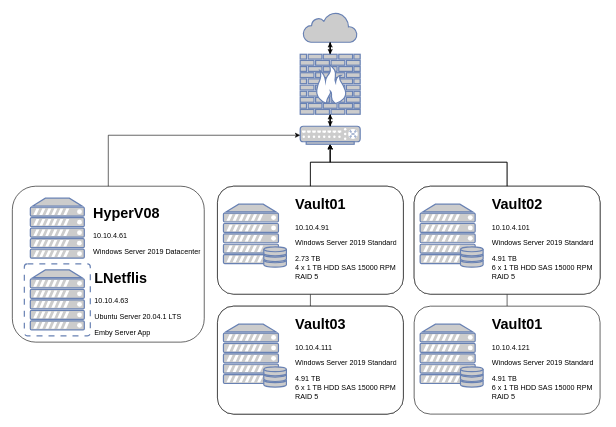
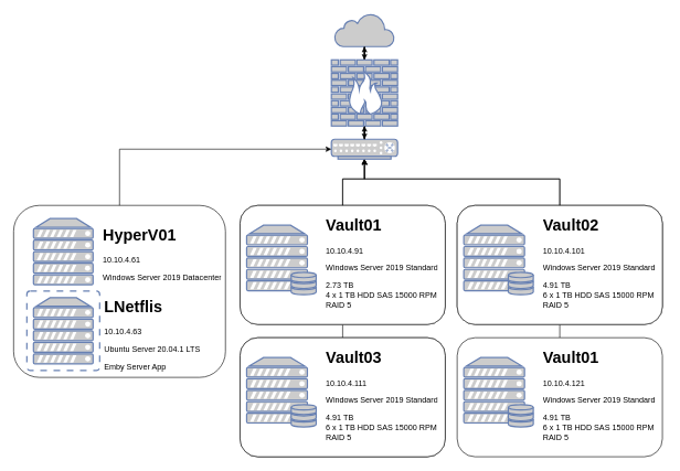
  <mxCell id="0" />
  <mxCell id="1" parent="0" />
  <mxCell id="2" style="edgeStyle=orthogonalEdgeStyle;rounded=0;orthogonalLoop=1;jettySize=auto;html=1;" parent="1" source="42" edge="1"><mxGeometry relative="1" as="geometry"><mxPoint x="550" y="240" as="targetPoint" /><Array as="points"><mxPoint x="845" y="270" /><mxPoint x="550" y="270" /></Array></mxGeometry></mxCell>
  <mxCell id="3" style="edgeStyle=orthogonalEdgeStyle;rounded=0;orthogonalLoop=1;jettySize=auto;html=1;entryX=0.5;entryY=1;entryDx=0;entryDy=0;entryPerimeter=0;fontStyle=1" parent="1" source="28" target="7" edge="1"><mxGeometry relative="1" as="geometry"><Array as="points"><mxPoint x="517" y="270" /><mxPoint x="550" y="270" /></Array></mxGeometry></mxCell>
  <mxCell id="4" style="edgeStyle=orthogonalEdgeStyle;rounded=0;orthogonalLoop=1;jettySize=auto;html=1;entryX=0.5;entryY=0;entryDx=0;entryDy=0;entryPerimeter=0;" parent="1" source="5" target="10" edge="1"><mxGeometry relative="1" as="geometry" /></mxCell>
  <mxCell id="5" value="" style="html=1;outlineConnect=0;fillColor=#CCCCCC;strokeColor=#6881B3;gradientColor=none;gradientDirection=north;strokeWidth=2;shape=mxgraph.networks.cloud;fontColor=#ffffff;" parent="1" vertex="1"><mxGeometry x="505" y="20" width="90" height="50" as="geometry" /></mxCell>
  <mxCell id="6" style="edgeStyle=orthogonalEdgeStyle;rounded=0;orthogonalLoop=1;jettySize=auto;html=1;" parent="1" source="7" target="10" edge="1"><mxGeometry relative="1" as="geometry" /></mxCell>
  <mxCell id="7" value="" style="fontColor=#0066CC;verticalAlign=top;verticalLabelPosition=bottom;labelPosition=center;align=center;html=1;outlineConnect=0;fillColor=#CCCCCC;strokeColor=#6881B3;gradientColor=none;gradientDirection=north;strokeWidth=2;shape=mxgraph.networks.switch;" parent="1" vertex="1"><mxGeometry x="500" y="210" width="100" height="30" as="geometry" /></mxCell>
  <mxCell id="8" style="edgeStyle=orthogonalEdgeStyle;rounded=0;orthogonalLoop=1;jettySize=auto;html=1;" parent="1" source="10" target="5" edge="1"><mxGeometry relative="1" as="geometry" /></mxCell>
  <mxCell id="9" style="edgeStyle=orthogonalEdgeStyle;rounded=0;orthogonalLoop=1;jettySize=auto;html=1;" parent="1" source="10" target="7" edge="1"><mxGeometry relative="1" as="geometry" /></mxCell>
  <mxCell id="10" value="" style="fontColor=#0066CC;verticalAlign=top;verticalLabelPosition=bottom;labelPosition=center;align=center;html=1;outlineConnect=0;fillColor=#CCCCCC;strokeColor=#6881B3;gradientColor=none;gradientDirection=north;strokeWidth=2;shape=mxgraph.networks.firewall;" parent="1" vertex="1"><mxGeometry x="500" y="90" width="100" height="100" as="geometry" /></mxCell>
  <mxCell id="11" value="" style="group" parent="1" vertex="1" connectable="0"><mxGeometry x="20" y="310" width="342" height="260" as="geometry" /></mxCell>
  <mxCell id="12" value="" style="rounded=1;whiteSpace=wrap;html=1;" parent="11" vertex="1"><mxGeometry width="320" height="260" as="geometry" /></mxCell>
  <mxCell id="13" value="" style="fontColor=#0066CC;verticalAlign=top;verticalLabelPosition=bottom;labelPosition=center;align=center;html=1;outlineConnect=0;fillColor=#CCCCCC;strokeColor=#6881B3;gradientColor=none;gradientDirection=north;strokeWidth=2;shape=mxgraph.networks.server;" parent="11" vertex="1"><mxGeometry x="30" y="20" width="90" height="100" as="geometry" /></mxCell>
  <mxCell id="14" value="" style="fontColor=#0066CC;verticalAlign=top;verticalLabelPosition=bottom;labelPosition=center;align=center;html=1;outlineConnect=0;fillColor=#CCCCCC;strokeColor=#6881B3;gradientColor=none;gradientDirection=north;strokeWidth=2;shape=mxgraph.networks.virtual_server;" parent="11" vertex="1"><mxGeometry x="20" y="129.5" width="110" height="120" as="geometry" /></mxCell>
- <mxCell id="15" value="&lt;h1&gt;HyperV08&lt;/h1&gt;&lt;p&gt;10.10.4.61&lt;/p&gt;&lt;p&gt;Windows Server 2019 Datacenter&lt;/p&gt;&lt;p&gt;&lt;br&gt;&lt;/p&gt;" style="text;html=1;strokeColor=none;fillColor=none;spacing=5;spacingTop=-20;whiteSpace=wrap;overflow=hidden;rounded=0;" parent="11" vertex="1"><mxGeometry x="130" y="24.5" width="210" height="105" as="geometry" /></mxCell>
+ <mxCell id="15" value="&lt;h1&gt;HyperV01&lt;/h1&gt;&lt;p&gt;10.10.4.61&lt;/p&gt;&lt;p&gt;Windows Server 2019 Datacenter&lt;/p&gt;&lt;p&gt;&lt;br&gt;&lt;/p&gt;" style="text;html=1;strokeColor=none;fillColor=none;spacing=5;spacingTop=-20;whiteSpace=wrap;overflow=hidden;rounded=0;" parent="11" vertex="1"><mxGeometry x="130" y="24.5" width="210" height="105" as="geometry" /></mxCell>
  <mxCell id="16" value="&lt;h1&gt;LNetflis&lt;br&gt;&lt;/h1&gt;&lt;p&gt;10.10.4.63&lt;/p&gt;&lt;p&gt;Ubuntu Server 20.04.1 LTS&lt;/p&gt;&lt;p&gt;Emby Server App&lt;br&gt;&lt;/p&gt;&lt;p&gt;&lt;br&gt;&lt;/p&gt;" style="text;html=1;strokeColor=none;fillColor=none;spacing=5;spacingTop=-20;whiteSpace=wrap;overflow=hidden;rounded=0;" parent="11" vertex="1"><mxGeometry x="132" y="134" width="210" height="126" as="geometry" /></mxCell>
  <mxCell id="17" value="" style="group" parent="1" vertex="1" connectable="0"><mxGeometry x="362" y="310" width="315" height="180" as="geometry" /></mxCell>
  <mxCell id="18" value="" style="rounded=1;whiteSpace=wrap;html=1;" parent="17" vertex="1"><mxGeometry width="310" height="180" as="geometry" /></mxCell>
  <mxCell id="19" value="" style="fontColor=#0066CC;verticalAlign=top;verticalLabelPosition=bottom;labelPosition=center;align=center;html=1;outlineConnect=0;fillColor=#CCCCCC;strokeColor=#6881B3;gradientColor=none;gradientDirection=north;strokeWidth=2;shape=mxgraph.networks.server_storage;" parent="17" vertex="1"><mxGeometry x="10" y="30" width="105" height="105" as="geometry" /></mxCell>
  <mxCell id="20" value="&lt;h1&gt;Vault01&lt;/h1&gt;&lt;p&gt;10.10.4.91&lt;/p&gt;&lt;p&gt;Windows Server 2019 Standard&lt;/p&gt;&lt;div&gt;2.73 TB &lt;br&gt;&lt;/div&gt;&lt;div&gt;4 x 1 TB HDD SAS 15000 RPM&lt;/div&gt;&lt;div&gt;RAID 5&lt;br&gt;&lt;/div&gt;" style="text;html=1;strokeColor=none;fillColor=none;spacing=5;spacingTop=-20;whiteSpace=wrap;overflow=hidden;rounded=0;" parent="17" vertex="1"><mxGeometry x="125" y="11.25" width="190" height="157.5" as="geometry" /></mxCell>
  <mxCell id="21" value="" style="rounded=1;whiteSpace=wrap;html=1;" parent="17" vertex="1"><mxGeometry width="310" height="180" as="geometry" /></mxCell>
  <mxCell id="22" value="" style="fontColor=#0066CC;verticalAlign=top;verticalLabelPosition=bottom;labelPosition=center;align=center;html=1;outlineConnect=0;fillColor=#CCCCCC;strokeColor=#6881B3;gradientColor=none;gradientDirection=north;strokeWidth=2;shape=mxgraph.networks.server_storage;" parent="17" vertex="1"><mxGeometry x="10" y="30" width="105" height="105" as="geometry" /></mxCell>
  <mxCell id="23" value="&lt;h1&gt;Vault01&lt;/h1&gt;&lt;p&gt;10.10.4.91&lt;/p&gt;&lt;p&gt;Windows Server 2019 Standard&lt;/p&gt;&lt;div&gt;2.73 TB &lt;br&gt;&lt;/div&gt;&lt;div&gt;4 x 1 TB HDD SAS 15000 RPM&lt;/div&gt;&lt;div&gt;RAID 5&lt;br&gt;&lt;/div&gt;" style="text;html=1;strokeColor=none;fillColor=none;spacing=5;spacingTop=-20;whiteSpace=wrap;overflow=hidden;rounded=0;" parent="17" vertex="1"><mxGeometry x="125" y="11.25" width="190" height="157.5" as="geometry" /></mxCell>
  <mxCell id="24" value="" style="group" parent="1" vertex="1" connectable="0"><mxGeometry x="362" y="510" width="315" height="180" as="geometry" /></mxCell>
  <mxCell id="25" value="" style="rounded=1;whiteSpace=wrap;html=1;" parent="24" vertex="1"><mxGeometry width="310" height="180" as="geometry" /></mxCell>
  <mxCell id="26" value="" style="fontColor=#0066CC;verticalAlign=top;verticalLabelPosition=bottom;labelPosition=center;align=center;html=1;outlineConnect=0;fillColor=#CCCCCC;strokeColor=#6881B3;gradientColor=none;gradientDirection=north;strokeWidth=2;shape=mxgraph.networks.server_storage;" parent="24" vertex="1"><mxGeometry x="10" y="30" width="105" height="105" as="geometry" /></mxCell>
  <mxCell id="27" value="&lt;h1&gt;Vault01&lt;/h1&gt;&lt;p&gt;10.10.4.91&lt;/p&gt;&lt;p&gt;Windows Server 2019 Standard&lt;/p&gt;&lt;div&gt;2.73 TB &lt;br&gt;&lt;/div&gt;&lt;div&gt;4 x 1 TB HDD SAS 15000 RPM&lt;/div&gt;&lt;div&gt;RAID 5&lt;br&gt;&lt;/div&gt;" style="text;html=1;strokeColor=none;fillColor=none;spacing=5;spacingTop=-20;whiteSpace=wrap;overflow=hidden;rounded=0;" parent="24" vertex="1"><mxGeometry x="125" y="11.25" width="190" height="157.5" as="geometry" /></mxCell>
  <mxCell id="28" value="" style="rounded=1;whiteSpace=wrap;html=1;" parent="24" vertex="1"><mxGeometry width="310" height="180" as="geometry" /></mxCell>
  <mxCell id="29" value="" style="fontColor=#0066CC;verticalAlign=top;verticalLabelPosition=bottom;labelPosition=center;align=center;html=1;outlineConnect=0;fillColor=#CCCCCC;strokeColor=#6881B3;gradientColor=none;gradientDirection=north;strokeWidth=2;shape=mxgraph.networks.server_storage;" parent="24" vertex="1"><mxGeometry x="10" y="30" width="105" height="105" as="geometry" /></mxCell>
  <mxCell id="30" value="&lt;h1&gt;Vault03&lt;/h1&gt;&lt;p&gt;10.10.4.111&lt;/p&gt;&lt;p&gt;Windows Server 2019 Standard&lt;/p&gt;&lt;div&gt;4.91 TB &lt;br&gt;&lt;/div&gt;&lt;div&gt;6 x 1 TB HDD SAS 15000 RPM&lt;/div&gt;&lt;div&gt;RAID 5&lt;br&gt;&lt;/div&gt;" style="text;html=1;strokeColor=none;fillColor=none;spacing=5;spacingTop=-20;whiteSpace=wrap;overflow=hidden;rounded=0;" parent="24" vertex="1"><mxGeometry x="125" y="11.25" width="190" height="157.5" as="geometry" /></mxCell>
  <mxCell id="31" value="" style="group" parent="1" vertex="1" connectable="0"><mxGeometry x="690" y="310" width="315" height="180" as="geometry" /></mxCell>
  <mxCell id="32" value="" style="rounded=1;whiteSpace=wrap;html=1;" parent="31" vertex="1"><mxGeometry width="310" height="180" as="geometry" /></mxCell>
  <mxCell id="33" value="" style="fontColor=#0066CC;verticalAlign=top;verticalLabelPosition=bottom;labelPosition=center;align=center;html=1;outlineConnect=0;fillColor=#CCCCCC;strokeColor=#6881B3;gradientColor=none;gradientDirection=north;strokeWidth=2;shape=mxgraph.networks.server_storage;" parent="31" vertex="1"><mxGeometry x="10" y="30" width="105" height="105" as="geometry" /></mxCell>
  <mxCell id="34" value="&lt;h1&gt;Vault01&lt;/h1&gt;&lt;p&gt;10.10.4.91&lt;/p&gt;&lt;p&gt;Windows Server 2019 Standard&lt;/p&gt;&lt;div&gt;2.73 TB &lt;br&gt;&lt;/div&gt;&lt;div&gt;4 x 1 TB HDD SAS 15000 RPM&lt;/div&gt;&lt;div&gt;RAID 5&lt;br&gt;&lt;/div&gt;" style="text;html=1;strokeColor=none;fillColor=none;spacing=5;spacingTop=-20;whiteSpace=wrap;overflow=hidden;rounded=0;" parent="31" vertex="1"><mxGeometry x="125" y="11.25" width="190" height="157.5" as="geometry" /></mxCell>
  <mxCell id="35" value="" style="rounded=1;whiteSpace=wrap;html=1;" parent="31" vertex="1"><mxGeometry width="310" height="180" as="geometry" /></mxCell>
  <mxCell id="36" value="" style="fontColor=#0066CC;verticalAlign=top;verticalLabelPosition=bottom;labelPosition=center;align=center;html=1;outlineConnect=0;fillColor=#CCCCCC;strokeColor=#6881B3;gradientColor=none;gradientDirection=north;strokeWidth=2;shape=mxgraph.networks.server_storage;" parent="31" vertex="1"><mxGeometry x="10" y="30" width="105" height="105" as="geometry" /></mxCell>
  <mxCell id="37" value="&lt;h1&gt;Vault02&lt;/h1&gt;&lt;p&gt;10.10.4.101&lt;/p&gt;&lt;p&gt;Windows Server 2019 Standard&lt;/p&gt;&lt;div&gt;4.91 TB &lt;br&gt;&lt;/div&gt;&lt;div&gt;6 x 1 TB HDD SAS 15000 RPM&lt;/div&gt;&lt;div&gt;RAID 5&lt;br&gt;&lt;/div&gt;" style="text;html=1;strokeColor=none;fillColor=none;spacing=5;spacingTop=-20;whiteSpace=wrap;overflow=hidden;rounded=0;" parent="31" vertex="1"><mxGeometry x="125" y="11.25" width="190" height="157.5" as="geometry" /></mxCell>
  <mxCell id="38" value="" style="group" parent="1" vertex="1" connectable="0"><mxGeometry x="690" y="490" width="315" height="180" as="geometry" /></mxCell>
  <mxCell id="39" value="" style="group" parent="38" vertex="1" connectable="0"><mxGeometry y="20" width="315" height="180" as="geometry" /></mxCell>
  <mxCell id="40" value="" style="fontColor=#0066CC;verticalAlign=top;verticalLabelPosition=bottom;labelPosition=center;align=center;html=1;outlineConnect=0;fillColor=#CCCCCC;strokeColor=#6881B3;gradientColor=none;gradientDirection=north;strokeWidth=2;shape=mxgraph.networks.server_storage;" parent="39" vertex="1"><mxGeometry x="10" y="30" width="105" height="105" as="geometry" /></mxCell>
  <mxCell id="41" value="&lt;h1&gt;Vault01&lt;/h1&gt;&lt;p&gt;10.10.4.91&lt;/p&gt;&lt;p&gt;Windows Server 2019 Standard&lt;/p&gt;&lt;div&gt;2.73 TB &lt;br&gt;&lt;/div&gt;&lt;div&gt;4 x 1 TB HDD SAS 15000 RPM&lt;/div&gt;&lt;div&gt;RAID 5&lt;br&gt;&lt;/div&gt;" style="text;html=1;strokeColor=none;fillColor=none;spacing=5;spacingTop=-20;whiteSpace=wrap;overflow=hidden;rounded=0;" parent="39" vertex="1"><mxGeometry x="125" y="11.25" width="190" height="157.5" as="geometry" /></mxCell>
  <mxCell id="42" value="" style="rounded=1;whiteSpace=wrap;html=1;" parent="39" vertex="1"><mxGeometry width="310" height="180" as="geometry" /></mxCell>
  <mxCell id="43" value="" style="fontColor=#0066CC;verticalAlign=top;verticalLabelPosition=bottom;labelPosition=center;align=center;html=1;outlineConnect=0;fillColor=#CCCCCC;strokeColor=#6881B3;gradientColor=none;gradientDirection=north;strokeWidth=2;shape=mxgraph.networks.server_storage;" parent="39" vertex="1"><mxGeometry x="10" y="30" width="105" height="105" as="geometry" /></mxCell>
  <mxCell id="44" value="&lt;h1&gt;Vault01&lt;/h1&gt;&lt;p&gt;10.10.4.121&lt;/p&gt;&lt;p&gt;Windows Server 2019 Standard&lt;/p&gt;&lt;div&gt;4.91 TB &lt;br&gt;&lt;/div&gt;&lt;div&gt;6 x 1 TB HDD SAS 15000 RPM&lt;/div&gt;&lt;div&gt;RAID 5&lt;br&gt;&lt;/div&gt;" style="text;html=1;strokeColor=none;fillColor=none;spacing=5;spacingTop=-20;whiteSpace=wrap;overflow=hidden;rounded=0;" parent="39" vertex="1"><mxGeometry x="125" y="11.25" width="190" height="157.5" as="geometry" /></mxCell>
  <mxCell id="45" style="edgeStyle=orthogonalEdgeStyle;rounded=0;orthogonalLoop=1;jettySize=auto;html=1;entryX=0;entryY=0.5;entryDx=0;entryDy=0;entryPerimeter=0;" parent="1" source="12" target="7" edge="1"><mxGeometry relative="1" as="geometry"><Array as="points"><mxPoint x="180" y="225" /></Array></mxGeometry></mxCell>
  <mxCell id="46" style="edgeStyle=orthogonalEdgeStyle;rounded=0;orthogonalLoop=1;jettySize=auto;html=1;entryX=0.5;entryY=1;entryDx=0;entryDy=0;entryPerimeter=0;" parent="1" source="21" target="7" edge="1"><mxGeometry relative="1" as="geometry"><Array as="points"><mxPoint x="517" y="270" /><mxPoint x="550" y="270" /></Array></mxGeometry></mxCell>
  <mxCell id="47" style="edgeStyle=orthogonalEdgeStyle;rounded=0;orthogonalLoop=1;jettySize=auto;html=1;" parent="1" source="35" edge="1"><mxGeometry relative="1" as="geometry"><mxPoint x="550" y="240" as="targetPoint" /><Array as="points"><mxPoint x="845" y="270" /><mxPoint x="550" y="270" /></Array></mxGeometry></mxCell>
